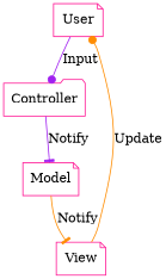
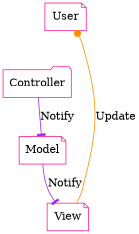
  digraph {
    node [color=deeppink shape=note]
    edge [arrowhead=dot color=purple]
    n1 [label=User]
    n2 [label=Controller shape=folder]
    n3 [label=Model]
    n4 [label=View]
-   n1 -> n2 [label=Input]
    n2 -> n3 [arrowhead=tee label=Notify]
-   n3 -> n4 [arrowhead=tee color=darkorange label=Notify]
+   n3 -> n4 [arrowhead=tee label=Notify]
    n4 -> n1 [color=darkorange label=Update]
  }
